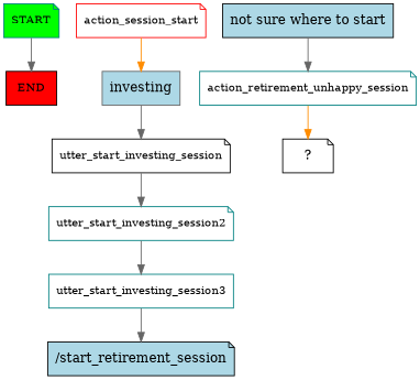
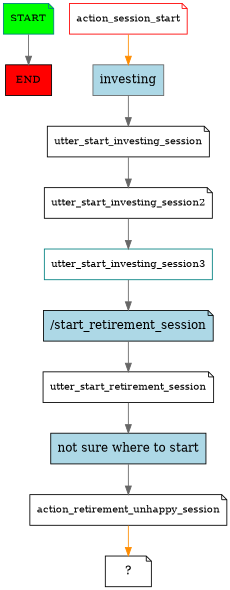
  digraph {
    node [color=black fontsize=12 shape=note]
    edge [color=gray40]
    n1 [color=teal fillcolor=green label=START style=filled]
    n2 [fillcolor=red label=END shape=box style=filled]
    n3 [color=red label=action_session_start]
    n4 [color=gray40 fillcolor=lightblue label=investing shape=box style=filled fontsize=""]
    n5 [label=utter_start_investing_session]
-   n6 [color=teal label=utter_start_investing_session2]
+   n6 [label=utter_start_investing_session2]
    n7 [color=teal label=utter_start_investing_session3 shape=box]
    n8 [fillcolor=lightblue label="/start_retirement_session" style=filled fontsize=""]
+   n9 [label=utter_start_retirement_session]
    n10 [fillcolor=lightblue label="not sure where to start" shape=box style=filled fontsize=""]
-   n11 [color=teal label=action_retirement_unhappy_session]
+   n11 [label=action_retirement_unhappy_session]
    n12 [label="  ?  " fontsize=""]
    n1 -> n2
    n3 -> n4 [color=darkorange]
    n4 -> n5
    n5 -> n6
    n6 -> n7
    n7 -> n8
+   n8 -> n9
+   n9 -> n10
    n10 -> n11
    n11 -> n12 [color=darkorange]
  }
